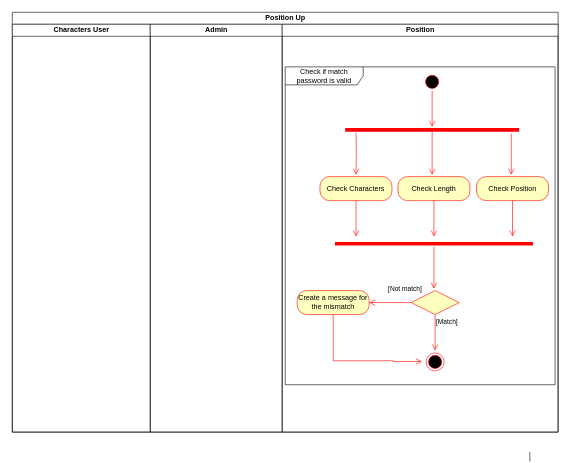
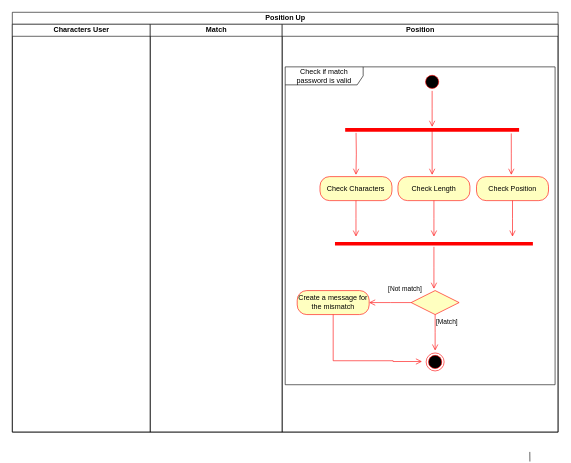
  <mxCell id="0" />
  <mxCell id="1" parent="0" />
  <mxCell id="2" value="Position Up" style="swimlane;childLayout=stackLayout;resizeParent=1;resizeParentMax=0;startSize=20;html=1;" vertex="1" parent="1"><mxGeometry x="20" y="20" width="910" height="700" as="geometry" /></mxCell>
  <mxCell id="3" value="Characters User" style="swimlane;startSize=20;html=1;" vertex="1" parent="2"><mxGeometry y="20" width="230" height="680" as="geometry" /></mxCell>
- <mxCell id="4" value="Admin" style="swimlane;startSize=20;html=1;" vertex="1" parent="2"><mxGeometry x="230" y="20" width="220" height="680" as="geometry" /></mxCell>
+ <mxCell id="4" value="Match" style="swimlane;startSize=20;html=1;" vertex="1" parent="2"><mxGeometry x="230" y="20" width="220" height="680" as="geometry" /></mxCell>
  <mxCell id="5" value="Position" style="swimlane;startSize=20;html=1;" vertex="1" parent="2"><mxGeometry x="450" y="20" width="460" height="680" as="geometry" /></mxCell>
  <mxCell id="6" value="" style="endArrow=none;html=1;rounded=0;strokeWidth=1;entryX=-0.598;entryY=0.51;entryDx=0;entryDy=0;entryPerimeter=0;" edge="1" parent="5"><mxGeometry width="50" height="50" relative="1" as="geometry"><mxPoint x="413.0" y="729" as="sourcePoint" /><mxPoint x="412.84" y="713.02" as="targetPoint" /></mxGeometry></mxCell>
  <mxCell id="7" value="" style="ellipse;html=1;shape=startState;fillColor=#000000;strokeColor=#ff0000;" vertex="1" parent="5"><mxGeometry x="235.0" y="81" width="30" height="30" as="geometry" /></mxCell>
  <mxCell id="8" value="" style="edgeStyle=orthogonalEdgeStyle;html=1;verticalAlign=bottom;endArrow=open;endSize=8;strokeColor=#ff0000;rounded=0;" edge="1" parent="5" source="7"><mxGeometry relative="1" as="geometry"><mxPoint x="250.0" y="171" as="targetPoint" /></mxGeometry></mxCell>
  <mxCell id="9" value="Check Characters" style="rounded=1;whiteSpace=wrap;html=1;arcSize=40;fontColor=#000000;fillColor=#ffffc0;strokeColor=#ff0000;" vertex="1" parent="5"><mxGeometry x="63.0" y="254" width="120" height="40" as="geometry" /></mxCell>
  <mxCell id="10" value="" style="edgeStyle=orthogonalEdgeStyle;html=1;verticalAlign=bottom;endArrow=open;endSize=8;strokeColor=#ff0000;rounded=0;" edge="1" parent="5" source="9"><mxGeometry relative="1" as="geometry"><mxPoint x="123.0" y="354" as="targetPoint" /></mxGeometry></mxCell>
  <mxCell id="11" value="Check Length" style="rounded=1;whiteSpace=wrap;html=1;arcSize=40;fontColor=#000000;fillColor=#ffffc0;strokeColor=#ff0000;" vertex="1" parent="5"><mxGeometry x="193.0" y="254" width="120" height="40" as="geometry" /></mxCell>
  <mxCell id="12" value="" style="edgeStyle=orthogonalEdgeStyle;html=1;verticalAlign=bottom;endArrow=open;endSize=8;strokeColor=#ff0000;rounded=0;" edge="1" parent="5" source="11"><mxGeometry relative="1" as="geometry"><mxPoint x="253.0" y="354" as="targetPoint" /></mxGeometry></mxCell>
  <mxCell id="13" value="Check Position" style="rounded=1;whiteSpace=wrap;html=1;arcSize=40;fontColor=#000000;fillColor=#ffffc0;strokeColor=#ff0000;" vertex="1" parent="5"><mxGeometry x="324.0" y="254" width="120" height="40" as="geometry" /></mxCell>
  <mxCell id="14" value="" style="edgeStyle=orthogonalEdgeStyle;html=1;verticalAlign=bottom;endArrow=open;endSize=8;strokeColor=#ff0000;rounded=0;" edge="1" parent="5" source="13"><mxGeometry relative="1" as="geometry"><mxPoint x="384.0" y="354" as="targetPoint" /></mxGeometry></mxCell>
  <mxCell id="15" value="" style="shape=line;html=1;strokeWidth=6;strokeColor=#ff0000;" vertex="1" parent="5"><mxGeometry x="105.0" y="171" width="290" height="10" as="geometry" /></mxCell>
  <mxCell id="16" value="" style="edgeStyle=orthogonalEdgeStyle;html=1;verticalAlign=bottom;endArrow=open;endSize=8;strokeColor=#ff0000;rounded=0;" edge="1" parent="5"><mxGeometry relative="1" as="geometry"><mxPoint x="250.0" y="251" as="targetPoint" /><mxPoint x="250.0" y="176" as="sourcePoint" /><Array as="points"><mxPoint x="250.0" y="181" /></Array></mxGeometry></mxCell>
  <mxCell id="17" value="" style="edgeStyle=orthogonalEdgeStyle;html=1;verticalAlign=bottom;endArrow=open;endSize=8;strokeColor=#ff0000;rounded=0;exitX=0.097;exitY=1;exitDx=0;exitDy=0;exitPerimeter=0;" edge="1" parent="5"><mxGeometry relative="1" as="geometry"><mxPoint x="123.0" y="251" as="targetPoint" /><mxPoint x="123.13" y="181" as="sourcePoint" /></mxGeometry></mxCell>
  <mxCell id="18" value="" style="edgeStyle=orthogonalEdgeStyle;html=1;verticalAlign=bottom;endArrow=open;endSize=8;strokeColor=#ff0000;rounded=0;exitX=0.955;exitY=1.1;exitDx=0;exitDy=0;exitPerimeter=0;" edge="1" parent="5" source="15"><mxGeometry relative="1" as="geometry"><mxPoint x="382.0" y="251" as="targetPoint" /></mxGeometry></mxCell>
  <mxCell id="19" value="" style="shape=line;html=1;strokeWidth=6;strokeColor=#ff0000;" vertex="1" parent="5"><mxGeometry x="88.0" y="361" width="330" height="10" as="geometry" /></mxCell>
  <mxCell id="20" value="" style="edgeStyle=orthogonalEdgeStyle;html=1;verticalAlign=bottom;endArrow=open;endSize=8;strokeColor=#ff0000;rounded=0;" edge="1" parent="5" source="19"><mxGeometry relative="1" as="geometry"><mxPoint x="253.0" y="441" as="targetPoint" /></mxGeometry></mxCell>
  <mxCell id="21" value="" style="rhombus;whiteSpace=wrap;html=1;fontColor=#000000;fillColor=#ffffc0;strokeColor=#ff0000;" vertex="1" parent="5"><mxGeometry x="215.0" y="444" width="80" height="40" as="geometry" /></mxCell>
  <mxCell id="22" value="[Not match]" style="edgeStyle=orthogonalEdgeStyle;html=1;align=left;verticalAlign=bottom;endArrow=open;endSize=8;strokeColor=#ff0000;rounded=0;" edge="1" parent="5" source="21"><mxGeometry x="0.154" y="-13" relative="1" as="geometry"><mxPoint x="145.0" y="464" as="targetPoint" /><mxPoint as="offset" /></mxGeometry></mxCell>
  <mxCell id="23" value="[Match]" style="edgeStyle=orthogonalEdgeStyle;html=1;align=left;verticalAlign=top;endArrow=open;endSize=8;strokeColor=#ff0000;rounded=0;" edge="1" parent="5" source="21"><mxGeometry x="-1" relative="1" as="geometry"><mxPoint x="255.0" y="544" as="targetPoint" /></mxGeometry></mxCell>
  <mxCell id="24" value="" style="ellipse;html=1;shape=endState;fillColor=#000000;strokeColor=#ff0000;" vertex="1" parent="5"><mxGeometry x="240.0" y="548" width="30" height="30" as="geometry" /></mxCell>
  <mxCell id="25" value="Create a message for the mismatch" style="rounded=1;whiteSpace=wrap;html=1;arcSize=40;fontColor=#000000;fillColor=#ffffc0;strokeColor=#ff0000;" vertex="1" parent="5"><mxGeometry x="25.0" y="444" width="120" height="40" as="geometry" /></mxCell>
  <mxCell id="26" value="" style="edgeStyle=orthogonalEdgeStyle;html=1;verticalAlign=bottom;endArrow=open;endSize=8;strokeColor=#ff0000;rounded=0;entryX=-0.233;entryY=0.475;entryDx=0;entryDy=0;entryPerimeter=0;exitX=0.5;exitY=1;exitDx=0;exitDy=0;" edge="1" parent="5" source="25" target="24"><mxGeometry relative="1" as="geometry"><mxPoint x="105.0" y="1" as="targetPoint" /><mxPoint x="25.0" y="491" as="sourcePoint" /><Array as="points"><mxPoint x="85.0" y="561" /><mxPoint x="185.0" y="561" /><mxPoint x="185.0" y="562" /></Array></mxGeometry></mxCell>
  <mxCell id="27" value="Check if match password is valid" style="shape=umlFrame;whiteSpace=wrap;html=1;pointerEvents=0;width=130;height=30;" vertex="1" parent="5"><mxGeometry x="5.0" y="71" width="450" height="530" as="geometry" /></mxCell>
